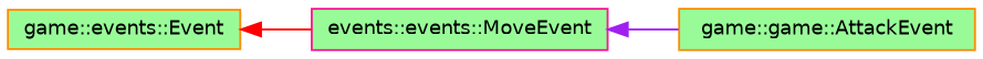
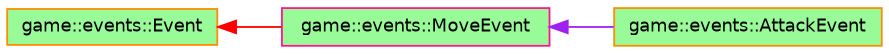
  digraph {
    rankdir=LR
    node [color=darkorange fillcolor=palegreen fontname=Helvetica fontsize=10 shape=record style=filled]
    edge [dir=back fontname=Helvetica fontsize=10 labelfontname=Helvetica labelfontsize=10 style=solid]
    n1 [height=0.2 label="game::events::Event" width=0.4]
-   n2 [color=deeppink height=0.2 label="events::events::MoveEvent" width=0.4]
-   n3 [height=0.2 label="game::game::AttackEvent" width=0.4]
+   n2 [color=deeppink height=0.2 label="game::events::MoveEvent" width=0.4]
+   n3 [height=0.2 label="game::events::AttackEvent" width=0.4]
    n1 -> n2 [color=red]
    n2 -> n3 [color=purple]
  }
